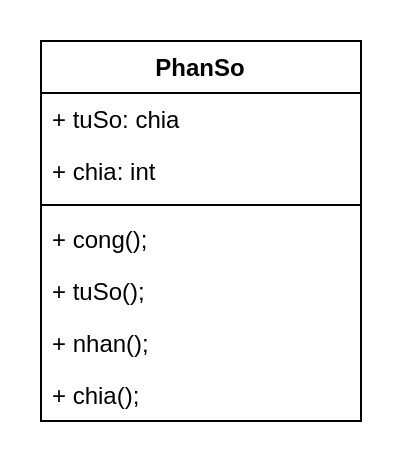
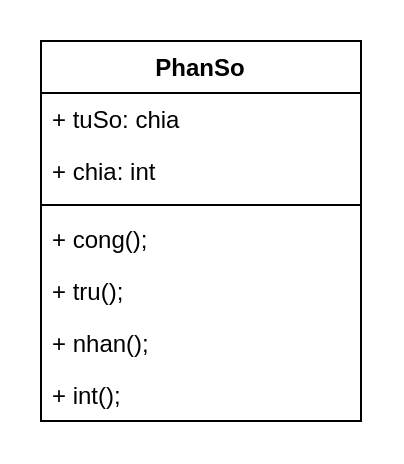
  <mxCell id="0" />
  <mxCell id="1" parent="0" />
  <mxCell id="2" value="PhanSo" style="swimlane;fontStyle=1;align=center;verticalAlign=top;childLayout=stackLayout;horizontal=1;startSize=26;horizontalStack=0;resizeParent=1;resizeParentMax=0;resizeLast=0;collapsible=1;marginBottom=0;" vertex="1" parent="1"><mxGeometry x="20" y="20" width="160" height="190" as="geometry" /></mxCell>
  <mxCell id="3" value="+ tuSo: chia" style="text;strokeColor=none;fillColor=none;align=left;verticalAlign=top;spacingLeft=4;spacingRight=4;overflow=hidden;rotatable=0;points=[[0,0.5],[1,0.5]];portConstraint=eastwest;" vertex="1" parent="2"><mxGeometry y="26" width="160" height="26" as="geometry" /></mxCell>
  <mxCell id="4" value="+ chia: int" style="text;strokeColor=none;fillColor=none;align=left;verticalAlign=top;spacingLeft=4;spacingRight=4;overflow=hidden;rotatable=0;points=[[0,0.5],[1,0.5]];portConstraint=eastwest;" vertex="1" parent="2"><mxGeometry y="52" width="160" height="26" as="geometry" /></mxCell>
  <mxCell id="5" value="" style="line;strokeWidth=1;fillColor=none;align=left;verticalAlign=middle;spacingTop=-1;spacingLeft=3;spacingRight=3;rotatable=0;labelPosition=right;points=[];portConstraint=eastwest;strokeColor=inherit;" vertex="1" parent="2"><mxGeometry y="78" width="160" height="8" as="geometry" /></mxCell>
  <mxCell id="6" value="+ cong();&#10;" style="text;strokeColor=none;fillColor=none;align=left;verticalAlign=top;spacingLeft=4;spacingRight=4;overflow=hidden;rotatable=0;points=[[0,0.5],[1,0.5]];portConstraint=eastwest;" vertex="1" parent="2"><mxGeometry y="86" width="160" height="26" as="geometry" /></mxCell>
- <mxCell id="7" value="+ tuSo();&#10;" style="text;strokeColor=none;fillColor=none;align=left;verticalAlign=top;spacingLeft=4;spacingRight=4;overflow=hidden;rotatable=0;points=[[0,0.5],[1,0.5]];portConstraint=eastwest;" vertex="1" parent="2"><mxGeometry y="112" width="160" height="26" as="geometry" /></mxCell>
+ <mxCell id="7" value="+ tru();&#10;" style="text;strokeColor=none;fillColor=none;align=left;verticalAlign=top;spacingLeft=4;spacingRight=4;overflow=hidden;rotatable=0;points=[[0,0.5],[1,0.5]];portConstraint=eastwest;" vertex="1" parent="2"><mxGeometry y="112" width="160" height="26" as="geometry" /></mxCell>
  <mxCell id="8" value="+ nhan();&#10;" style="text;strokeColor=none;fillColor=none;align=left;verticalAlign=top;spacingLeft=4;spacingRight=4;overflow=hidden;rotatable=0;points=[[0,0.5],[1,0.5]];portConstraint=eastwest;" vertex="1" parent="2"><mxGeometry y="138" width="160" height="26" as="geometry" /></mxCell>
- <mxCell id="9" value="+ chia();&#10;" style="text;strokeColor=none;fillColor=none;align=left;verticalAlign=top;spacingLeft=4;spacingRight=4;overflow=hidden;rotatable=0;points=[[0,0.5],[1,0.5]];portConstraint=eastwest;" vertex="1" parent="2"><mxGeometry y="164" width="160" height="26" as="geometry" /></mxCell>
+ <mxCell id="9" value="+ int();&#10;" style="text;strokeColor=none;fillColor=none;align=left;verticalAlign=top;spacingLeft=4;spacingRight=4;overflow=hidden;rotatable=0;points=[[0,0.5],[1,0.5]];portConstraint=eastwest;" vertex="1" parent="2"><mxGeometry y="164" width="160" height="26" as="geometry" /></mxCell>
